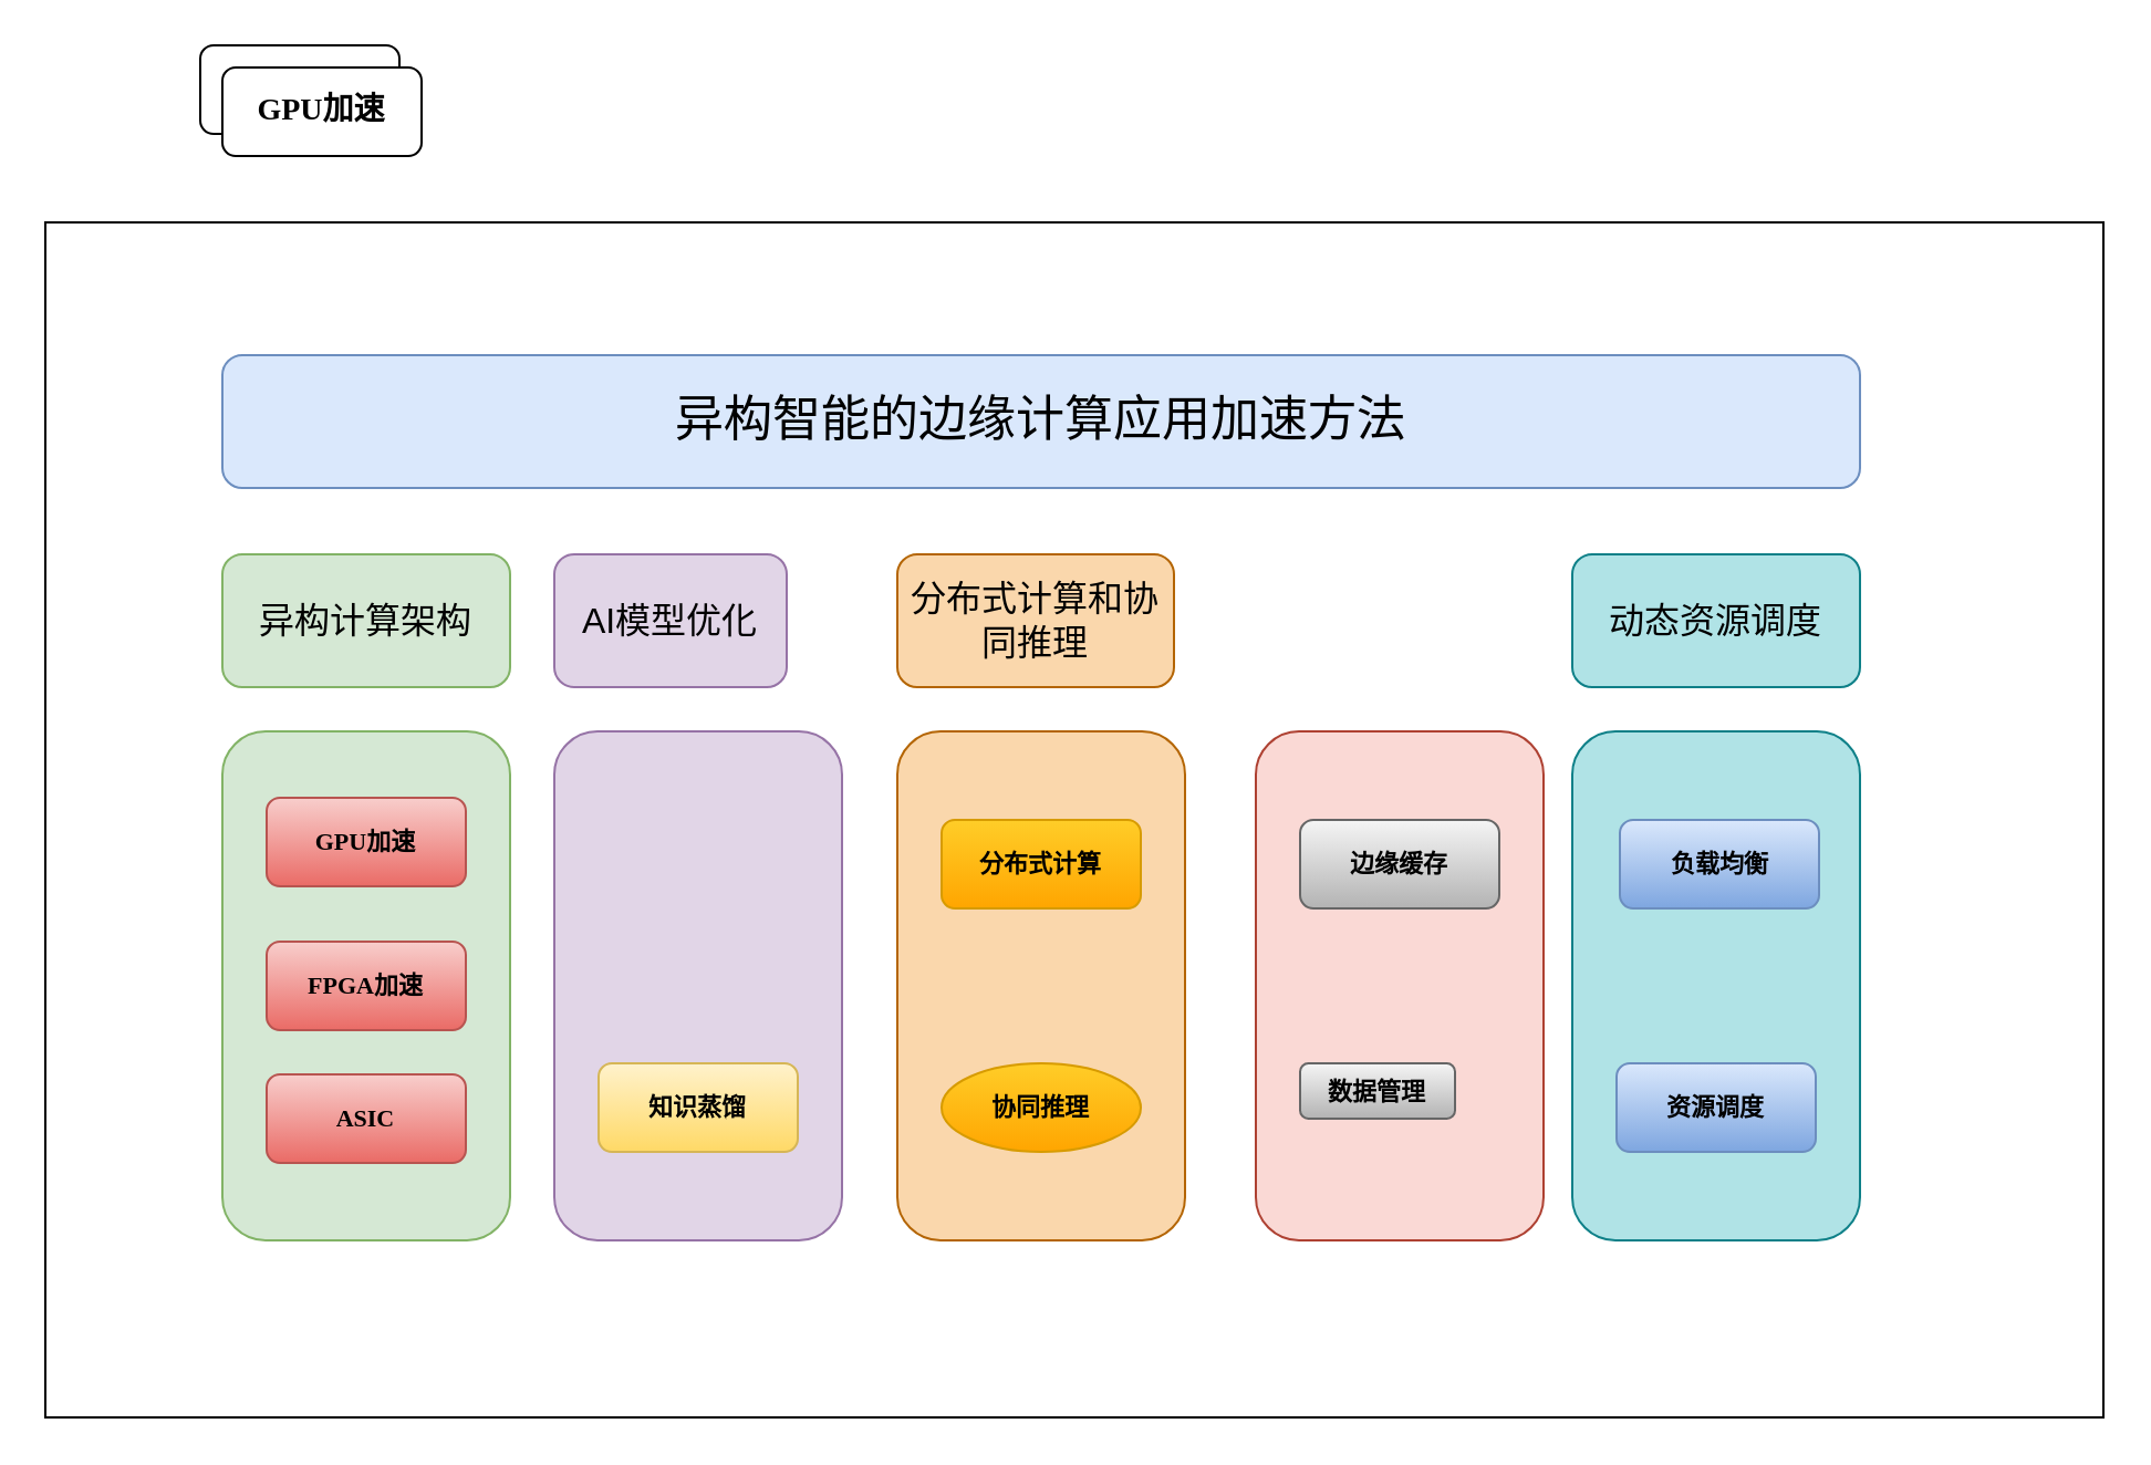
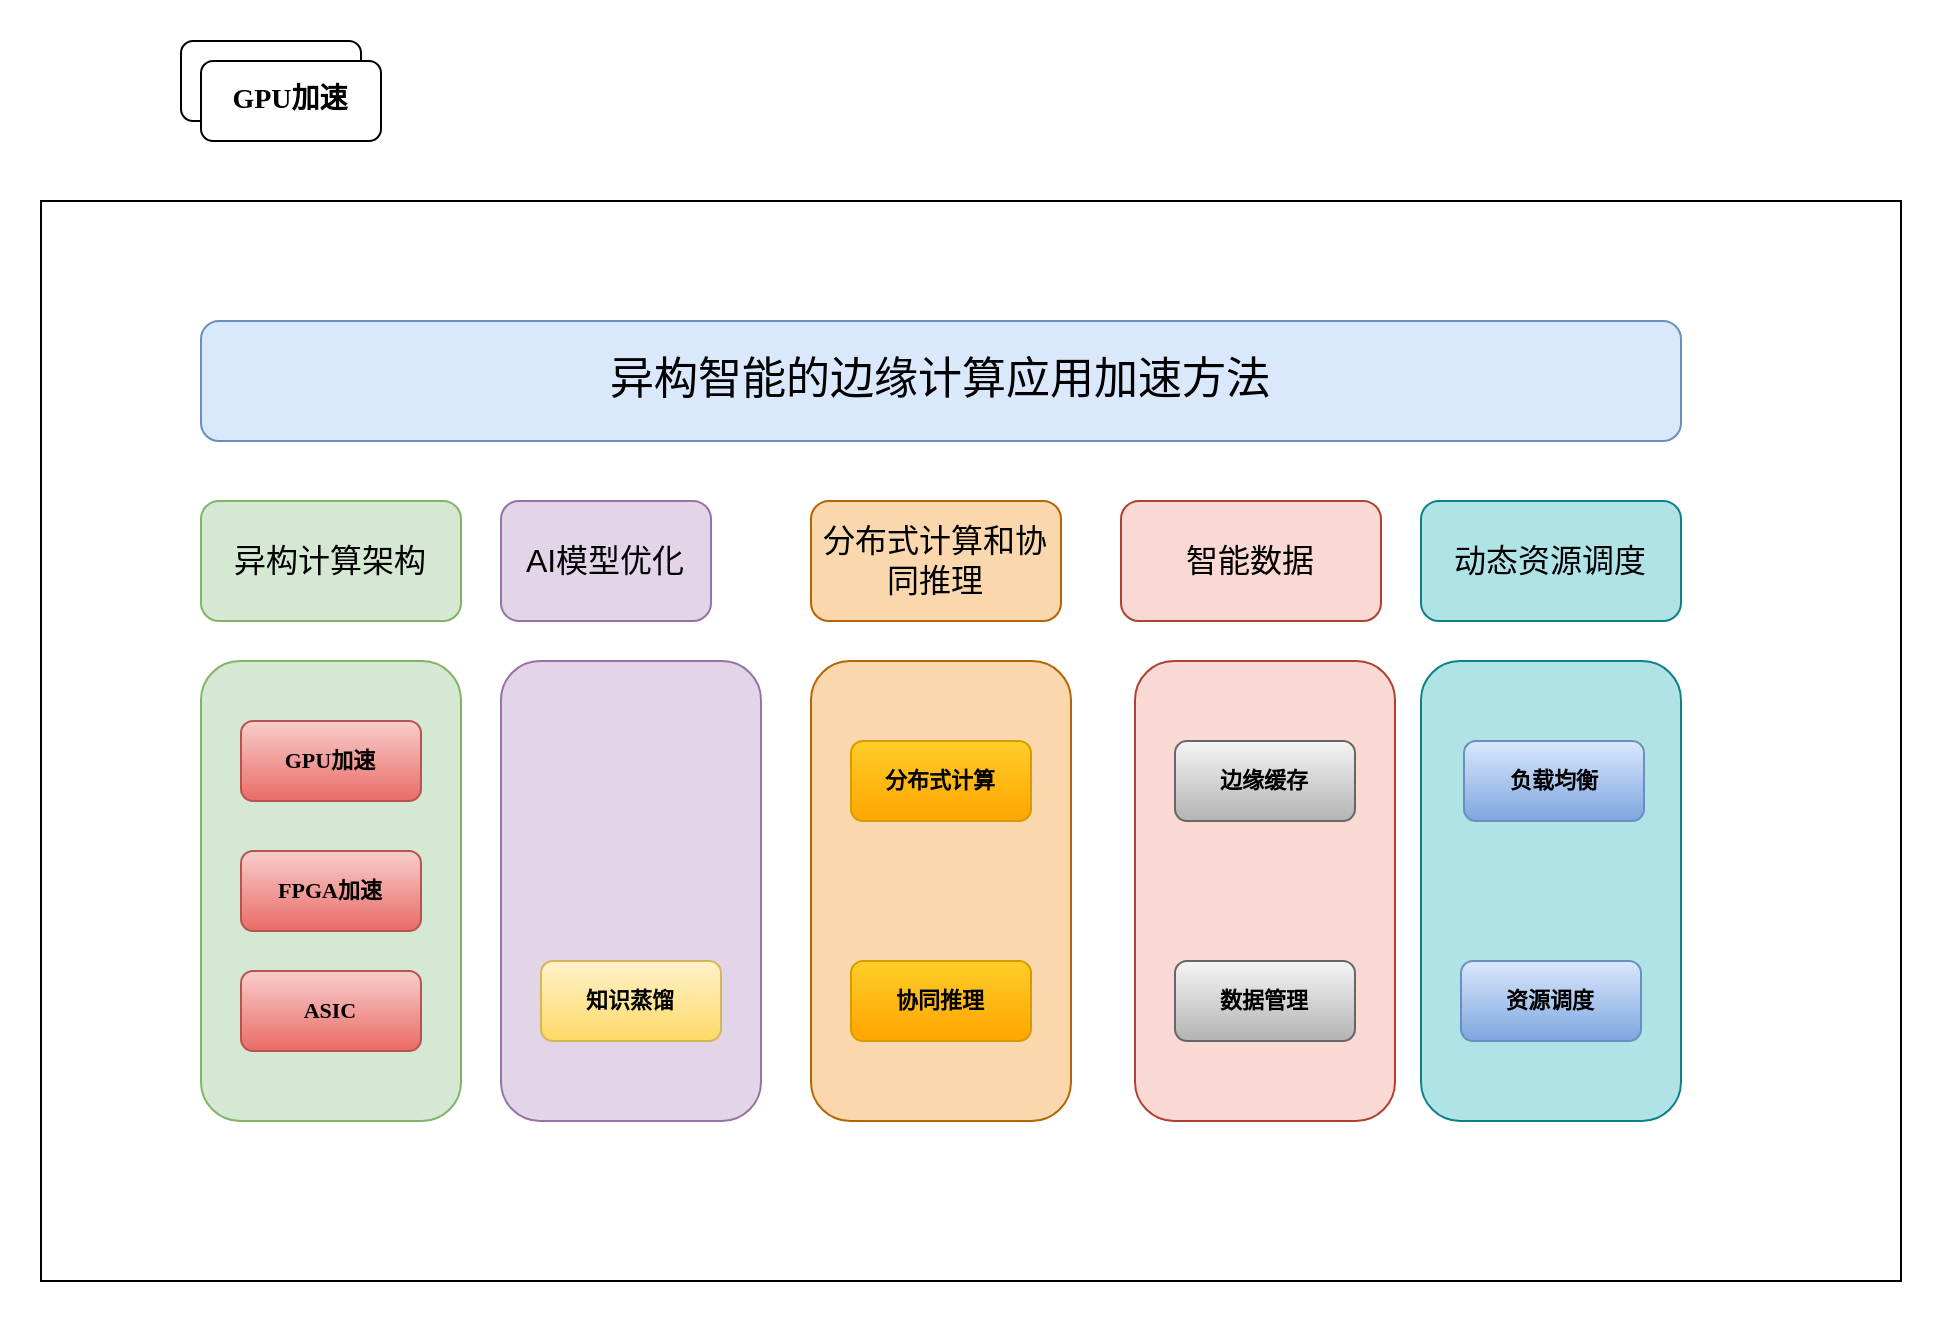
  <mxCell id="0" />
  <mxCell id="1" parent="0" />
  <mxCell id="2" value="" style="rounded=0;whiteSpace=wrap;html=1;" vertex="1" parent="1"><mxGeometry x="20" y="100" width="930" height="540" as="geometry" /></mxCell>
  <mxCell id="3" value="&lt;p class=&quot;MsoNormal&quot; style=&quot;margin: 0pt 0pt 0.0pt; text-align: justify; font-family: Calibri; font-size: 22px;&quot;&gt;&lt;span style=&quot;font-family: 宋体; font-size: 22px;&quot;&gt;异构智能的边缘计算应用加速方法&lt;/span&gt;&lt;/p&gt;" style="rounded=1;whiteSpace=wrap;html=1;fontSize=22;fillColor=#dae8fc;strokeColor=#6c8ebf;" vertex="1" parent="1"><mxGeometry x="100" y="160" width="740" height="60" as="geometry" /></mxCell>
  <mxCell id="4" value="动态资源调度" style="rounded=1;whiteSpace=wrap;html=1;fontSize=16;fillColor=#b0e3e6;strokeColor=#0e8088;" vertex="1" parent="1"><mxGeometry x="710" y="250" width="130" height="60" as="geometry" /></mxCell>
  <mxCell id="5" value="AI模型优化" style="rounded=1;whiteSpace=wrap;html=1;fontSize=16;fillColor=#e1d5e7;strokeColor=#9673a6;" vertex="1" parent="1"><mxGeometry x="250" y="250" width="105" height="60" as="geometry" /></mxCell>
  <mxCell id="6" value="分布式计算和协同推理" style="rounded=1;whiteSpace=wrap;html=1;fontSize=16;fillColor=#fad7ac;strokeColor=#b46504;" vertex="1" parent="1"><mxGeometry x="405" y="250" width="125" height="60" as="geometry" /></mxCell>
  <mxCell id="7" value="异构计算架构" style="rounded=1;whiteSpace=wrap;html=1;fontSize=16;fillColor=#d5e8d4;strokeColor=#82b366;" vertex="1" parent="1"><mxGeometry x="100" y="250" width="130" height="60" as="geometry" /></mxCell>
+ <mxCell id="8" value="智能数据" style="rounded=1;whiteSpace=wrap;html=1;fontSize=16;fillColor=#fad9d5;strokeColor=#ae4132;" vertex="1" parent="1"><mxGeometry x="560" y="250" width="130" height="60" as="geometry" /></mxCell>
  <mxCell id="9" value="" style="rounded=1;whiteSpace=wrap;html=1;fillColor=#d5e8d4;strokeColor=#82b366;" vertex="1" parent="1"><mxGeometry x="100" y="330" width="130" height="230" as="geometry" /></mxCell>
  <mxCell id="10" value="" style="rounded=1;whiteSpace=wrap;html=1;fillColor=#e1d5e7;strokeColor=#9673a6;" vertex="1" parent="1"><mxGeometry x="250" y="330" width="130" height="230" as="geometry" /></mxCell>
  <mxCell id="11" value="" style="rounded=1;whiteSpace=wrap;html=1;fillColor=#fad7ac;strokeColor=#b46504;" vertex="1" parent="1"><mxGeometry x="405" y="330" width="130" height="230" as="geometry" /></mxCell>
  <mxCell id="12" value="" style="rounded=1;whiteSpace=wrap;html=1;fillColor=#fad9d5;strokeColor=#ae4132;" vertex="1" parent="1"><mxGeometry x="567" y="330" width="130" height="230" as="geometry" /></mxCell>
  <mxCell id="13" value="" style="rounded=1;whiteSpace=wrap;html=1;fillColor=#b0e3e6;strokeColor=#0e8088;" vertex="1" parent="1"><mxGeometry x="710" y="330" width="130" height="230" as="geometry" /></mxCell>
  <mxCell id="14" value="&lt;p style=&quot;margin: 0pt 0pt 0.0pt; text-align: justify; font-family: Calibri; font-size: 10.5pt;&quot; class=&quot;MsoNormal&quot;&gt;&lt;b&gt;&lt;span style=&quot;font-size: 10.5pt;&quot;&gt;GPU&lt;font face=&quot;宋体&quot;&gt;加速&lt;/font&gt;&lt;/span&gt;&lt;/b&gt;&lt;/p&gt;" style="rounded=1;whiteSpace=wrap;html=1;" vertex="1" parent="1"><mxGeometry x="90" y="20" width="90" height="40" as="geometry" /></mxCell>
  <mxCell id="15" value="&lt;p style=&quot;margin: 0pt 0pt 0.0pt; text-align: justify; font-family: Calibri; font-size: 10.5pt;&quot; class=&quot;MsoNormal&quot;&gt;&lt;b&gt;&lt;span style=&quot;font-size: 10.5pt;&quot;&gt;GPU&lt;font face=&quot;宋体&quot;&gt;加速&lt;/font&gt;&lt;/span&gt;&lt;/b&gt;&lt;/p&gt;" style="rounded=1;whiteSpace=wrap;html=1;" vertex="1" parent="1"><mxGeometry x="100" y="30" width="90" height="40" as="geometry" /></mxCell>
  <mxCell id="16" value="&lt;p class=&quot;MsoNormal&quot; style=&quot;margin: 0pt 0pt 0.0pt; text-align: justify; font-family: Calibri; font-size: 11px;&quot;&gt;&lt;b style=&quot;font-size: 11px;&quot;&gt;&lt;span style=&quot;font-size: 11px;&quot;&gt;&lt;font face=&quot;宋体&quot; style=&quot;font-size: 11px;&quot;&gt;资源调度&lt;/font&gt;&lt;/span&gt;&lt;/b&gt;&lt;/p&gt;" style="rounded=1;whiteSpace=wrap;html=1;fontSize=11;fillColor=#dae8fc;gradientColor=#7ea6e0;strokeColor=#6c8ebf;" vertex="1" parent="1"><mxGeometry x="730" y="480" width="90" height="40" as="geometry" /></mxCell>
  <mxCell id="17" value="&lt;p class=&quot;MsoNormal&quot; style=&quot;margin: 0pt 0pt 0.0pt; text-align: justify; font-family: Calibri; font-size: 11px;&quot;&gt;&lt;b style=&quot;font-size: 11px;&quot;&gt;ASIC&lt;/b&gt;&lt;/p&gt;" style="rounded=1;whiteSpace=wrap;html=1;fontSize=11;fillColor=#f8cecc;gradientColor=#ea6b66;strokeColor=#b85450;" vertex="1" parent="1"><mxGeometry x="120" y="485" width="90" height="40" as="geometry" /></mxCell>
  <mxCell id="18" value="&lt;p class=&quot;MsoNormal&quot; style=&quot;margin: 0pt 0pt 0.0pt; text-align: justify; font-family: Calibri; font-size: 11px;&quot;&gt;&lt;b style=&quot;font-size: 11px;&quot;&gt;&lt;span style=&quot;font-size: 11px;&quot;&gt;FPGA&lt;font face=&quot;宋体&quot; style=&quot;font-size: 11px;&quot;&gt;加速&lt;/font&gt;&lt;/span&gt;&lt;/b&gt;&lt;/p&gt;" style="rounded=1;whiteSpace=wrap;html=1;fontSize=11;fillColor=#f8cecc;gradientColor=#ea6b66;strokeColor=#b85450;" vertex="1" parent="1"><mxGeometry x="120" y="425" width="90" height="40" as="geometry" /></mxCell>
  <mxCell id="19" value="&lt;p class=&quot;MsoNormal&quot; style=&quot;margin: 0pt 0pt 0.0pt; text-align: justify; font-family: Calibri; font-size: 11px;&quot;&gt;&lt;b style=&quot;font-size: 11px;&quot;&gt;&lt;span style=&quot;font-size: 11px;&quot;&gt;GPU&lt;font face=&quot;宋体&quot; style=&quot;font-size: 11px;&quot;&gt;加速&lt;/font&gt;&lt;/span&gt;&lt;/b&gt;&lt;/p&gt;" style="rounded=1;whiteSpace=wrap;html=1;fontSize=11;fillColor=#f8cecc;gradientColor=#ea6b66;strokeColor=#b85450;" vertex="1" parent="1"><mxGeometry x="120" y="360" width="90" height="40" as="geometry" /></mxCell>
- <mxCell id="20" value="&lt;p class=&quot;MsoNormal&quot; style=&quot;margin: 0pt 0pt 0.0pt; text-align: justify; font-family: Calibri; font-size: 11px;&quot;&gt;&lt;span style=&quot;font-size: 11px;&quot;&gt;&lt;font face=&quot;宋体&quot; style=&quot;font-size: 11px;&quot;&gt;&lt;b style=&quot;font-size: 11px;&quot;&gt;数据管理&lt;/b&gt;&lt;/font&gt;&lt;/span&gt;&lt;/p&gt;" style="rounded=1;whiteSpace=wrap;html=1;fontSize=11;fillColor=#f5f5f5;gradientColor=#b3b3b3;strokeColor=#666666;" vertex="1" parent="1"><mxGeometry x="587" y="480" width="70" height="25" as="geometry" /></mxCell>
+ <mxCell id="20" value="&lt;p class=&quot;MsoNormal&quot; style=&quot;margin: 0pt 0pt 0.0pt; text-align: justify; font-family: Calibri; font-size: 11px;&quot;&gt;&lt;span style=&quot;font-size: 11px;&quot;&gt;&lt;font face=&quot;宋体&quot; style=&quot;font-size: 11px;&quot;&gt;&lt;b style=&quot;font-size: 11px;&quot;&gt;数据管理&lt;/b&gt;&lt;/font&gt;&lt;/span&gt;&lt;/p&gt;" style="rounded=1;whiteSpace=wrap;html=1;fontSize=11;fillColor=#f5f5f5;gradientColor=#b3b3b3;strokeColor=#666666;" vertex="1" parent="1"><mxGeometry x="587" y="480" width="90" height="40" as="geometry" /></mxCell>
  <mxCell id="21" value="&lt;p class=&quot;MsoNormal&quot; style=&quot;margin: 0pt 0pt 0.0pt; text-align: justify; font-family: Calibri; font-size: 11px;&quot;&gt;&lt;b style=&quot;font-size: 11px;&quot;&gt;&lt;span style=&quot;font-size: 11px;&quot;&gt;&lt;font face=&quot;宋体&quot; style=&quot;font-size: 11px;&quot;&gt;边缘缓存&lt;/font&gt;&lt;/span&gt;&lt;/b&gt;&lt;/p&gt;" style="rounded=1;whiteSpace=wrap;html=1;fontSize=11;fillColor=#f5f5f5;gradientColor=#b3b3b3;strokeColor=#666666;" vertex="1" parent="1"><mxGeometry x="587" y="370" width="90" height="40" as="geometry" /></mxCell>
- <mxCell id="22" value="&lt;p class=&quot;MsoNormal&quot; style=&quot;margin: 0pt 0pt 0.0pt; text-align: justify; font-family: Calibri; font-size: 11px;&quot;&gt;&lt;b style=&quot;font-size: 11px;&quot;&gt;&lt;span style=&quot;font-size: 11px;&quot;&gt;&lt;font face=&quot;宋体&quot; style=&quot;font-size: 11px;&quot;&gt;协同推理&lt;/font&gt;&lt;/span&gt;&lt;/b&gt;&lt;/p&gt;" style="ellipse;whiteSpace=wrap;html=1;fontSize=11;fillColor=#ffcd28;gradientColor=#ffa500;strokeColor=#d79b00;" vertex="1" parent="1"><mxGeometry x="425" y="480" width="90" height="40" as="geometry" /></mxCell>
+ <mxCell id="22" value="&lt;p class=&quot;MsoNormal&quot; style=&quot;margin: 0pt 0pt 0.0pt; text-align: justify; font-family: Calibri; font-size: 11px;&quot;&gt;&lt;b style=&quot;font-size: 11px;&quot;&gt;&lt;span style=&quot;font-size: 11px;&quot;&gt;&lt;font face=&quot;宋体&quot; style=&quot;font-size: 11px;&quot;&gt;协同推理&lt;/font&gt;&lt;/span&gt;&lt;/b&gt;&lt;/p&gt;" style="rounded=1;whiteSpace=wrap;html=1;fontSize=11;fillColor=#ffcd28;gradientColor=#ffa500;strokeColor=#d79b00;" vertex="1" parent="1"><mxGeometry x="425" y="480" width="90" height="40" as="geometry" /></mxCell>
  <mxCell id="23" value="&lt;p class=&quot;MsoNormal&quot; style=&quot;margin: 0pt 0pt 0.0pt; text-align: justify; font-family: Calibri; font-size: 11px;&quot;&gt;&lt;b style=&quot;font-size: 11px;&quot;&gt;&lt;span style=&quot;font-size: 11px;&quot;&gt;&lt;font face=&quot;宋体&quot; style=&quot;font-size: 11px;&quot;&gt;分布式计算&lt;/font&gt;&lt;/span&gt;&lt;/b&gt;&lt;/p&gt;" style="rounded=1;whiteSpace=wrap;html=1;fontSize=11;fillColor=#ffcd28;gradientColor=#ffa500;strokeColor=#d79b00;" vertex="1" parent="1"><mxGeometry x="425" y="370" width="90" height="40" as="geometry" /></mxCell>
  <mxCell id="24" value="&lt;p class=&quot;MsoNormal&quot; style=&quot;margin: 0pt 0pt 0.0pt; text-align: justify; font-family: Calibri; font-size: 11px;&quot;&gt;&lt;b style=&quot;font-size: 11px;&quot;&gt;&lt;span style=&quot;font-size: 11px;&quot;&gt;&lt;font face=&quot;宋体&quot; style=&quot;font-size: 11px;&quot;&gt;知识蒸馏&lt;/font&gt;&lt;/span&gt;&lt;/b&gt;&lt;/p&gt;" style="rounded=1;whiteSpace=wrap;html=1;fontSize=11;fillColor=#fff2cc;gradientColor=#ffd966;strokeColor=#d6b656;" vertex="1" parent="1"><mxGeometry x="270" y="480" width="90" height="40" as="geometry" /></mxCell>
  <mxCell id="25" value="&lt;p class=&quot;MsoNormal&quot; style=&quot;margin: 0pt 0pt 0.0pt; text-align: justify; font-family: Calibri; font-size: 11px;&quot;&gt;&lt;b style=&quot;font-size: 11px;&quot;&gt;&lt;span style=&quot;font-size: 11px;&quot;&gt;&lt;font face=&quot;宋体&quot; style=&quot;font-size: 11px;&quot;&gt;负载均衡&lt;/font&gt;&lt;/span&gt;&lt;/b&gt;&lt;/p&gt;" style="rounded=1;whiteSpace=wrap;html=1;fontSize=11;fillColor=#dae8fc;gradientColor=#7ea6e0;strokeColor=#6c8ebf;" vertex="1" parent="1"><mxGeometry x="731.5" y="370" width="90" height="40" as="geometry" /></mxCell>
